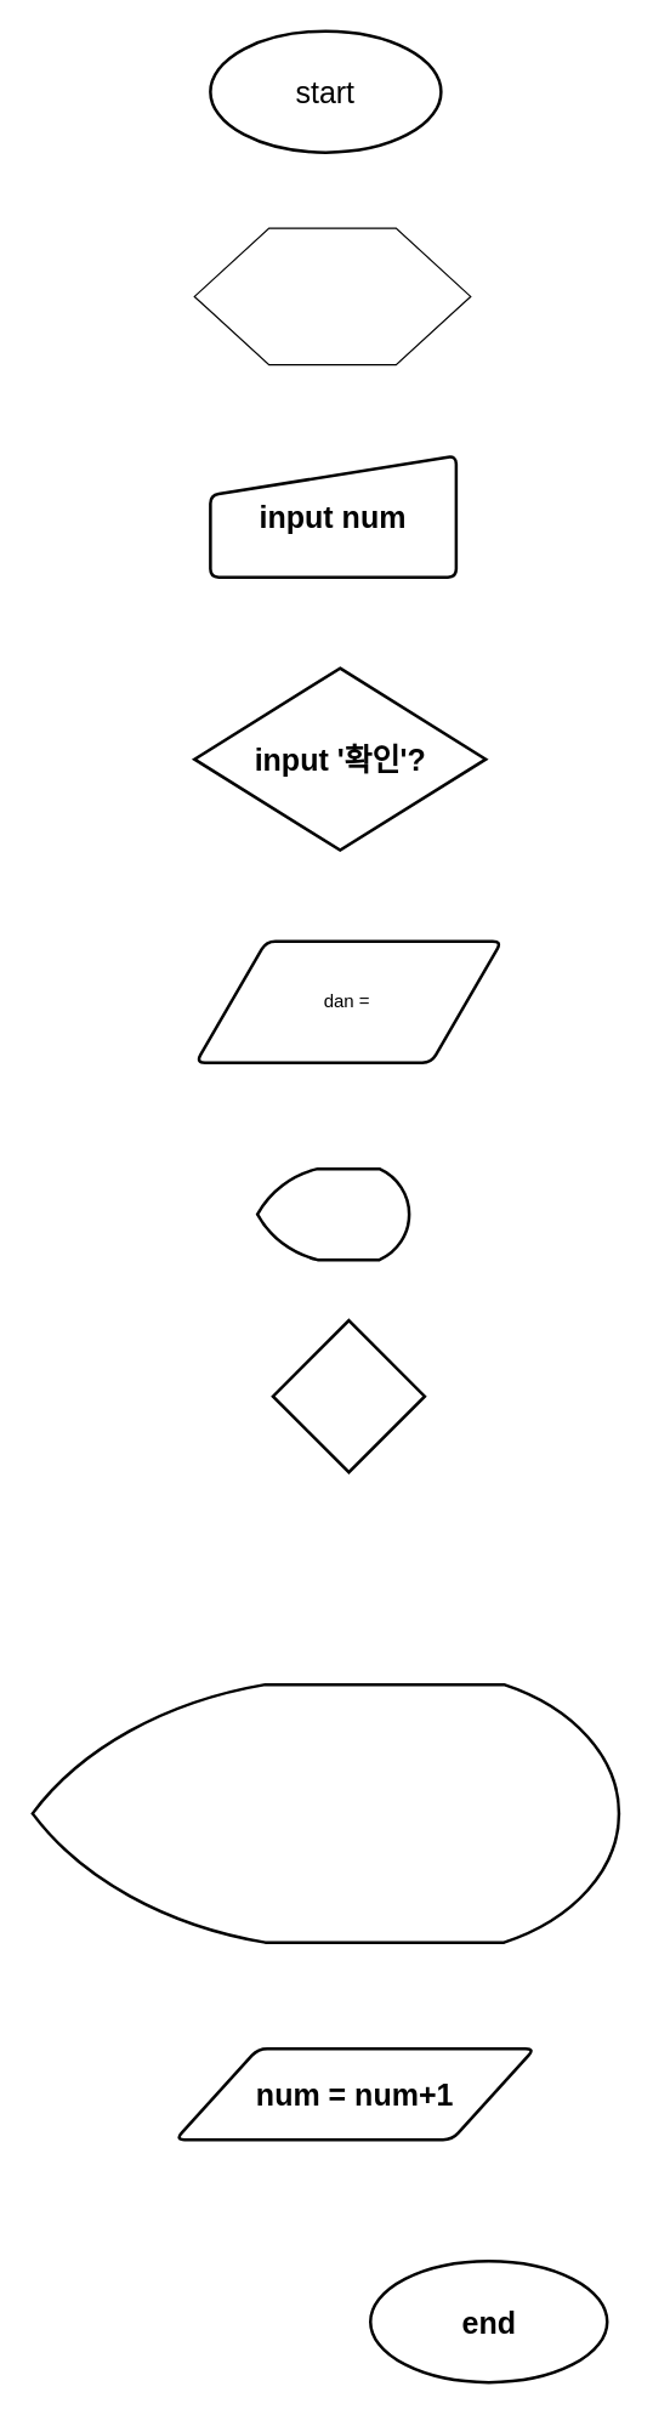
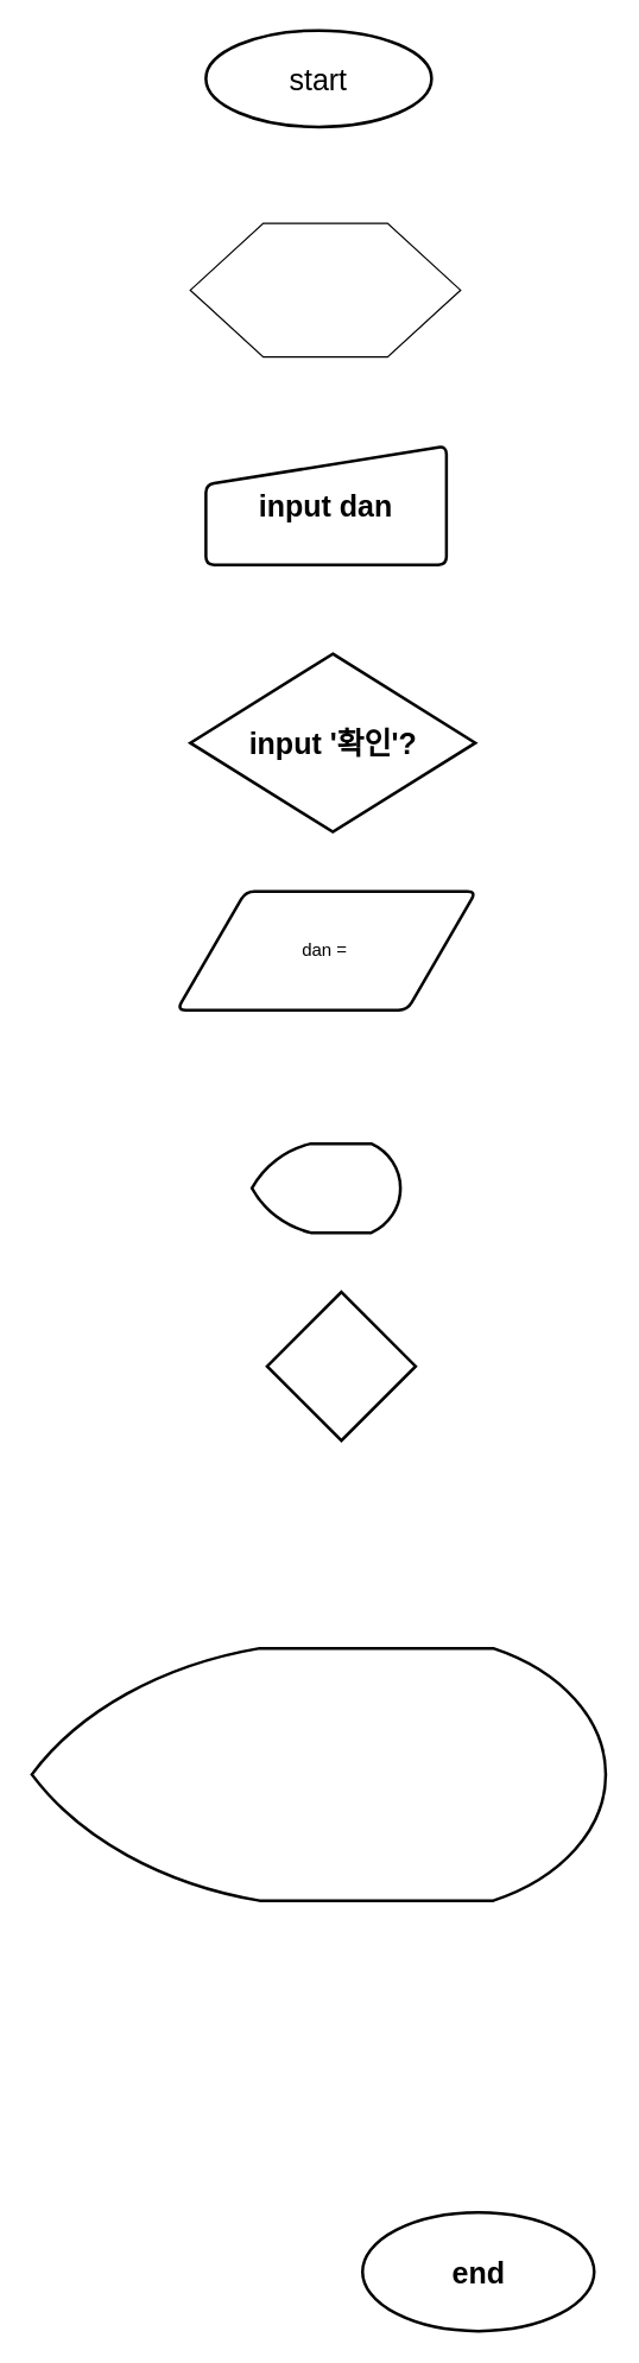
  <mxCell id="0" />
  <mxCell id="1" parent="0" />
- <mxCell id="2" value="&lt;b&gt;&lt;font style=&quot;font-size: 20px&quot;&gt;input num&lt;/font&gt;&lt;/b&gt;" style="html=1;strokeWidth=2;shape=manualInput;whiteSpace=wrap;rounded=1;size=26;arcSize=11;" vertex="1" parent="1"><mxGeometry x="138" y="300" width="162" height="80" as="geometry" /></mxCell>
- <mxCell id="3" value="dan =&amp;nbsp;" style="shape=parallelogram;html=1;strokeWidth=2;perimeter=parallelogramPerimeter;whiteSpace=wrap;rounded=1;arcSize=12;size=0.23;" vertex="1" parent="1"><mxGeometry x="128.5" y="620" width="201.5" height="80" as="geometry" /></mxCell>
- <mxCell id="4" value="&lt;font style=&quot;font-size: 20px&quot;&gt;start&lt;/font&gt;" style="strokeWidth=2;html=1;shape=mxgraph.flowchart.start_1;whiteSpace=wrap;" vertex="1" parent="1"><mxGeometry x="138" y="20" width="152" height="80" as="geometry" /></mxCell>
+ <mxCell id="2" value="&lt;b&gt;&lt;font style=&quot;font-size: 20px&quot;&gt;input dan&lt;/font&gt;&lt;/b&gt;" style="html=1;strokeWidth=2;shape=manualInput;whiteSpace=wrap;rounded=1;size=26;arcSize=11;" vertex="1" parent="1"><mxGeometry x="138" y="300" width="162" height="80" as="geometry" /></mxCell>
+ <mxCell id="3" value="dan =&amp;nbsp;" style="shape=parallelogram;html=1;strokeWidth=2;perimeter=parallelogramPerimeter;whiteSpace=wrap;rounded=1;arcSize=12;size=0.23;" vertex="1" parent="1"><mxGeometry x="118.5" y="600" width="201.5" height="80" as="geometry" /></mxCell>
+ <mxCell id="4" value="&lt;font style=&quot;font-size: 20px&quot;&gt;start&lt;/font&gt;" style="strokeWidth=2;html=1;shape=mxgraph.flowchart.start_1;whiteSpace=wrap;" vertex="1" parent="1"><mxGeometry x="138" y="20" width="152" height="65" as="geometry" /></mxCell>
  <mxCell id="5" value="" style="verticalLabelPosition=bottom;verticalAlign=top;html=1;shape=hexagon;perimeter=hexagonPerimeter2;arcSize=6;size=0.27;" vertex="1" parent="1"><mxGeometry x="127.5" y="150" width="182" height="90" as="geometry" /></mxCell>
  <mxCell id="6" value="&lt;b&gt;&lt;font style=&quot;font-size: 20px&quot;&gt;input '확인'?&lt;/font&gt;&lt;/b&gt;" style="strokeWidth=2;html=1;shape=mxgraph.flowchart.decision;whiteSpace=wrap;" vertex="1" parent="1"><mxGeometry x="127.5" y="440" width="192" height="120" as="geometry" /></mxCell>
  <mxCell id="7" value="" style="strokeWidth=2;html=1;shape=mxgraph.flowchart.decision;whiteSpace=wrap;" vertex="1" parent="1"><mxGeometry x="179.25" y="870" width="100" height="100" as="geometry" /></mxCell>
  <mxCell id="8" value="" style="strokeWidth=2;html=1;shape=mxgraph.flowchart.display;whiteSpace=wrap;" vertex="1" parent="1"><mxGeometry x="20.75" y="1110" width="386.5" height="170" as="geometry" /></mxCell>
  <mxCell id="9" value="" style="strokeWidth=2;html=1;shape=mxgraph.flowchart.display;whiteSpace=wrap;" vertex="1" parent="1"><mxGeometry x="169" y="770" width="100" height="60" as="geometry" /></mxCell>
- <mxCell id="10" value="&lt;b&gt;&lt;font style=&quot;font-size: 20px&quot;&gt;num = num+1&lt;/font&gt;&lt;/b&gt;" style="shape=parallelogram;html=1;strokeWidth=2;perimeter=parallelogramPerimeter;whiteSpace=wrap;rounded=1;arcSize=12;size=0.23;" vertex="1" parent="1"><mxGeometry x="115" y="1350" width="236.75" height="60" as="geometry" /></mxCell>
  <mxCell id="11" value="&lt;b&gt;&lt;font style=&quot;font-size: 20px&quot;&gt;end&lt;/font&gt;&lt;/b&gt;" style="strokeWidth=2;html=1;shape=mxgraph.flowchart.start_1;whiteSpace=wrap;" vertex="1" parent="1"><mxGeometry x="243.5" y="1490" width="156" height="80" as="geometry" /></mxCell>
